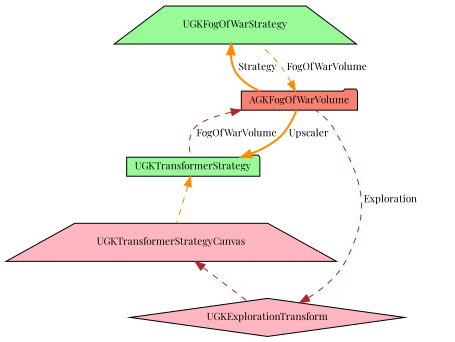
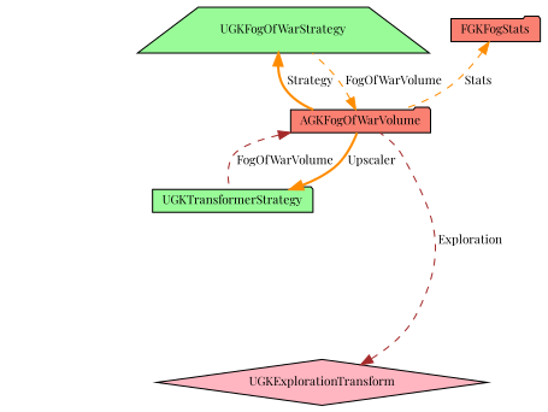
  digraph {
    fontname="Playfair Display"
    node [color=black fillcolor=palegreen fontname="Playfair Display" fontsize=10 shape=folder style=filled]
    edge [color=darkorange dir=back fontname="Playfair Display" fontsize=10 labelfontname=Helvetica labelfontsize=10 style=dashed]
    n1 [fontcolor=black height=0.2 label=UGKFogOfWarStrategy shape=trapezium width=0.4]
    n2 [fillcolor=salmon height=0.2 label=AGKFogOfWarVolume width=0.4]
    n3 [height=0.2 label=UGKTransformerStrategy width=0.4]
-   n4 [fillcolor=lightpink height=0.2 label=UGKTransformerStrategyCanvas shape=trapezium width=0.4]
    n5 [fillcolor=lightpink height=0.2 label=UGKExplorationTransform shape=diamond width=0.4]
+   n6 [fillcolor=salmon height=0.2 label=FGKFogStats width=0.4]
    n1 -> n2 [label=" Strategy" style=bold]
    n2 -> n1 [label=" FogOfWarVolume"]
    n2 -> n3 [color=brown label=" FogOfWarVolume"]
    n3 -> n2 [label=" Upscaler" style=bold]
-   n3 -> n4
-   n4 -> n5 [color=brown]
    n5 -> n2 [color=brown label=" Exploration"]
+   n6 -> n2 [label=" Stats"]
  }
